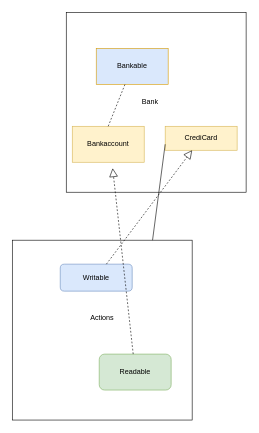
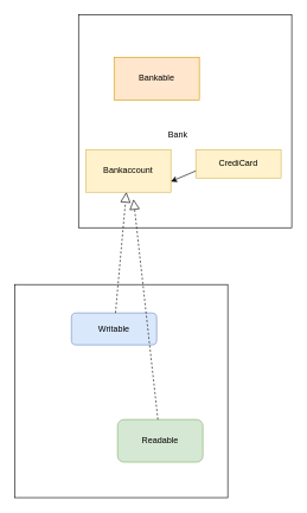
  <mxCell id="0" />
  <mxCell id="1" parent="0" />
  <mxCell id="2" value="" style="whiteSpace=wrap;html=1;aspect=fixed;" parent="1" vertex="1"><mxGeometry x="110" y="20" width="300" height="300" as="geometry" /></mxCell>
- <mxCell id="3" value="Bankable" style="rounded=0;whiteSpace=wrap;html=1;fillColor=#dae8fc;strokeColor=#d79b00;" parent="1" vertex="1"><mxGeometry x="160" y="80" width="120" height="60" as="geometry" /></mxCell>
- <mxCell id="4" value="Bank" style="text;html=1;strokeColor=none;fillColor=none;align=center;verticalAlign=middle;whiteSpace=wrap;rounded=0;" parent="1" vertex="1"><mxGeometry x="230" y="160" width="40" height="20" as="geometry" /></mxCell>
+ <mxCell id="3" value="Bankable" style="rounded=0;whiteSpace=wrap;html=1;fillColor=#ffe6cc;strokeColor=#d79b00;" parent="1" vertex="1"><mxGeometry x="160" y="80" width="120" height="60" as="geometry" /></mxCell>
+ <mxCell id="4" value="Bank" style="text;html=1;strokeColor=none;fillColor=none;align=center;verticalAlign=middle;whiteSpace=wrap;rounded=0;" parent="1" vertex="1"><mxGeometry x="230" y="180" width="40" height="20" as="geometry" /></mxCell>
  <mxCell id="5" value="Bankaccount" style="rounded=0;whiteSpace=wrap;html=1;fillColor=#fff2cc;strokeColor=#d6b656;" parent="1" vertex="1"><mxGeometry x="120" y="210" width="120" height="60" as="geometry" /></mxCell>
- <mxCell id="6" value="" style="endArrow=none;dashed=1;html=1;exitX=0.5;exitY=0;exitDx=0;exitDy=0;" parent="1" source="5" target="3" edge="1"><mxGeometry width="50" height="50" relative="1" as="geometry"><mxPoint x="110" y="390" as="sourcePoint" /><mxPoint x="160" y="340" as="targetPoint" /></mxGeometry></mxCell>
  <mxCell id="7" value="CrediCard" style="rounded=0;whiteSpace=wrap;html=1;fillColor=#fff2cc;strokeColor=#d6b656;" parent="1" vertex="1"><mxGeometry x="275" y="210" width="120" height="40" as="geometry" /></mxCell>
- <mxCell id="8" value="" style="endArrow=classic;html=1;exitX=0;exitY=0.75;exitDx=0;exitDy=0;" parent="1" source="7" target="11" edge="1"><mxGeometry width="50" height="50" relative="1" as="geometry"><mxPoint x="110" y="390" as="sourcePoint" /><mxPoint x="160" y="340" as="targetPoint" /></mxGeometry></mxCell>
+ <mxCell id="8" value="" style="endArrow=classic;html=1;entryX=1;entryY=0.75;entryDx=0;entryDy=0;exitX=0;exitY=0.75;exitDx=0;exitDy=0;" parent="1" source="7" target="5" edge="1"><mxGeometry width="50" height="50" relative="1" as="geometry"><mxPoint x="110" y="390" as="sourcePoint" /><mxPoint x="160" y="340" as="targetPoint" /></mxGeometry></mxCell>
  <mxCell id="9" value="" style="whiteSpace=wrap;html=1;aspect=fixed;" parent="1" vertex="1"><mxGeometry x="20" y="400" width="300" height="300" as="geometry" /></mxCell>
  <mxCell id="10" value="Writable" style="rounded=1;whiteSpace=wrap;html=1;fillColor=#dae8fc;strokeColor=#6c8ebf;" parent="1" vertex="1"><mxGeometry x="100" y="440" width="120" height="45" as="geometry" /></mxCell>
  <mxCell id="11" value="Readable" style="rounded=1;whiteSpace=wrap;html=1;fillColor=#d5e8d4;strokeColor=#82b366;" parent="1" vertex="1"><mxGeometry x="165" y="590" width="120" height="60" as="geometry" /></mxCell>
- <mxCell id="12" value="Actions" style="text;html=1;strokeColor=none;fillColor=none;align=center;verticalAlign=middle;whiteSpace=wrap;rounded=0;" parent="1" vertex="1"><mxGeometry x="150" y="520" width="40" height="20" as="geometry" /></mxCell>
- <mxCell id="13" value="" style="endArrow=block;dashed=1;endFill=0;endSize=12;html=1;" parent="1" source="10" target="7" edge="1"><mxGeometry width="160" relative="1" as="geometry"><mxPoint x="20" y="720" as="sourcePoint" /><mxPoint x="180" y="720" as="targetPoint" /></mxGeometry></mxCell>
+ <mxCell id="13" value="" style="endArrow=block;dashed=1;endFill=0;endSize=12;html=1;" parent="1" source="10" target="5" edge="1"><mxGeometry width="160" relative="1" as="geometry"><mxPoint x="20" y="720" as="sourcePoint" /><mxPoint x="180" y="720" as="targetPoint" /></mxGeometry></mxCell>
  <mxCell id="14" value="" style="endArrow=block;dashed=1;endFill=0;endSize=12;html=1;" parent="1" source="11" edge="1"><mxGeometry width="160" relative="1" as="geometry"><mxPoint x="172.609" y="450" as="sourcePoint" /><mxPoint x="187.391" y="280" as="targetPoint" /></mxGeometry></mxCell>
